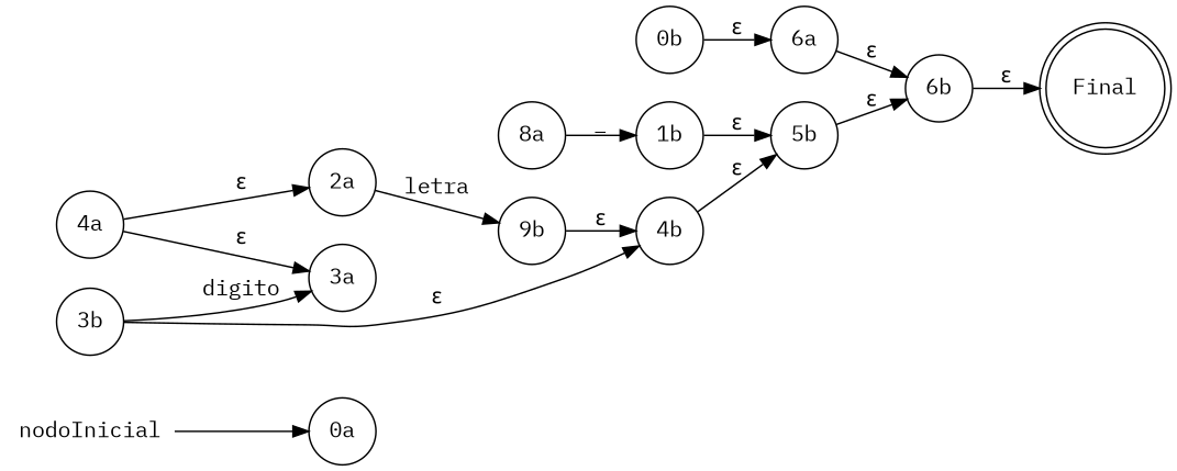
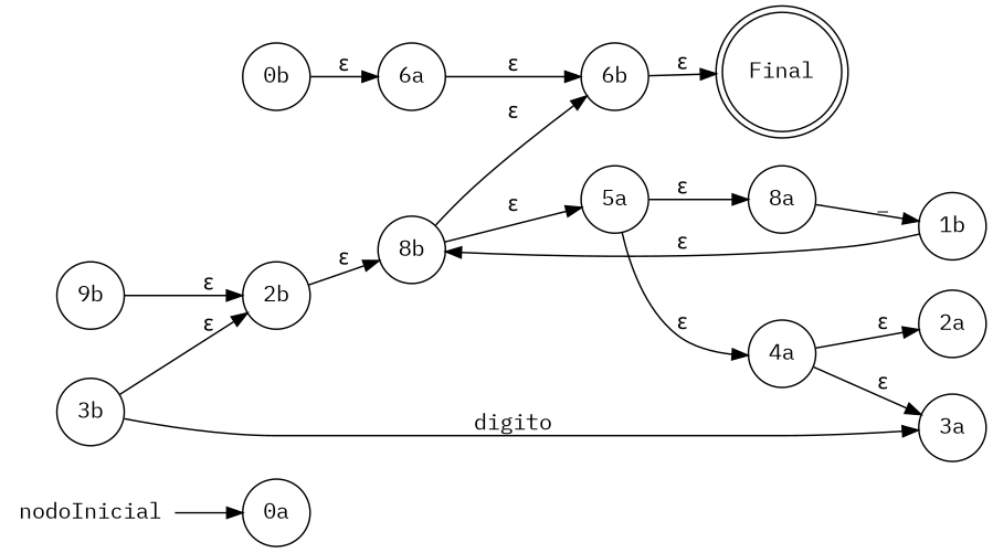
  digraph {
    concentrate=true
    fontname="IBM Plex Mono"
    rankdir=LR
    node [fontname="IBM Plex Mono" shape=circle]
    edge [fontname="IBM Plex Mono"]
    nodoInicial [shape=none]
    n2 [label="0a"]
    n3 [label="0b"]
    n4 [label="6a"]
    n5 [label="6b"]
    n6 [label="8a"]
    n7 [label="1b"]
-   n8 [label="5b"]
+   n8 [label="8b"]
+   n9 [label="5a"]
    n10 [label="2a"]
    n11 [label="9b"]
-   n12 [label="4b"]
+   n12 [label="2b"]
    n13 [label="3a"]
    n14 [label="3b"]
    n15 [label="4a"]
    n16 [label=Final shape=doublecircle]
    nodoInicial -> n2
    n3 -> n4 [label="ε"]
    n4 -> n5 [label="ε"]
    n5 -> n16 [label="ε"]
    n6 -> n7 [label=_]
    n7 -> n8 [label="ε"]
    n8 -> n5 [label="ε"]
-   n10 -> n11 [label=letra]
+   n8 -> n9 [label="ε"]
+   n9 -> n6 [label="ε"]
+   n9 -> n15 [label="ε"]
    n11 -> n12 [label="ε"]
    n12 -> n8 [label="ε"]
    n14 -> n12 [label="ε"]
    n14 -> n13 [label=digito]
    n15 -> n10 [label="ε"]
    n15 -> n13 [label="ε"]
  }
